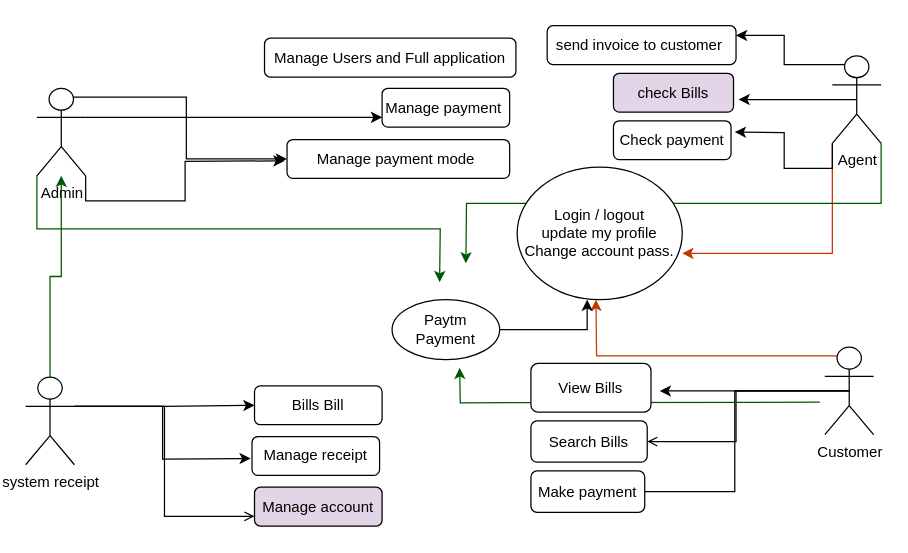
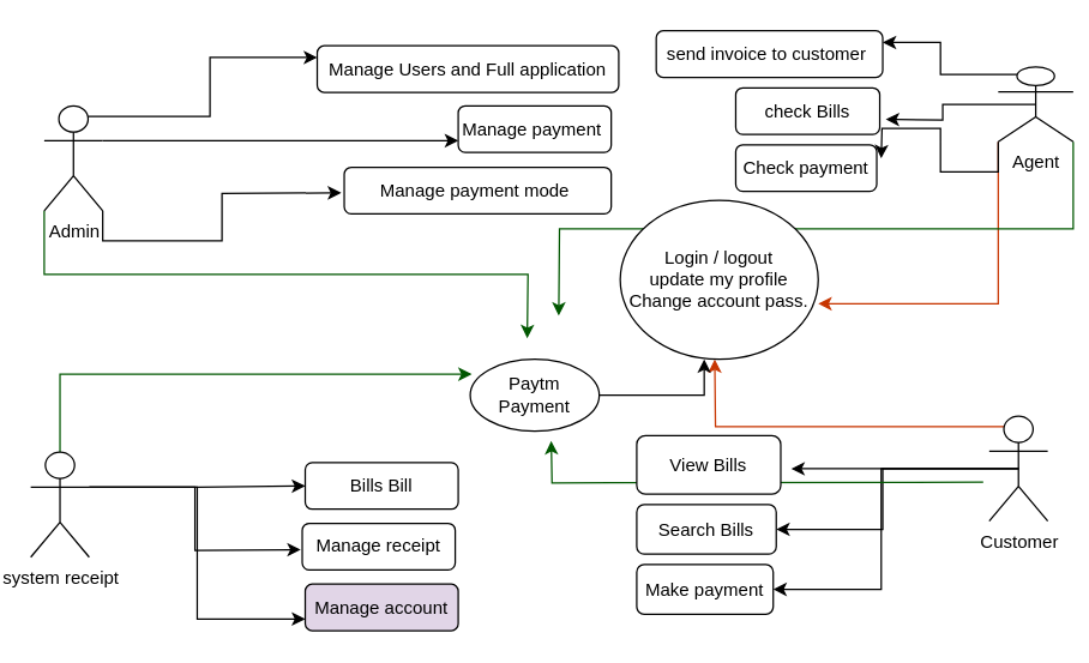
  <mxCell id="0" />
  <mxCell id="1" parent="0" />
  <mxCell id="2" style="edgeStyle=orthogonalEdgeStyle;rounded=0;orthogonalLoop=1;jettySize=auto;html=1;exitX=1;exitY=0.333;exitDx=0;exitDy=0;exitPerimeter=0;entryX=0;entryY=0.75;entryDx=0;entryDy=0;" edge="1" parent="1" source="6" target="37"><mxGeometry relative="1" as="geometry" /></mxCell>
- <mxCell id="3" style="edgeStyle=orthogonalEdgeStyle;rounded=0;orthogonalLoop=1;jettySize=auto;html=1;exitX=0.75;exitY=0.1;exitDx=0;exitDy=0;exitPerimeter=0;" edge="1" parent="1" source="6" target="38"><mxGeometry relative="1" as="geometry" /></mxCell>
+ <mxCell id="3" style="edgeStyle=orthogonalEdgeStyle;rounded=0;orthogonalLoop=1;jettySize=auto;html=1;exitX=0.75;exitY=0.1;exitDx=0;exitDy=0;exitPerimeter=0;entryX=0;entryY=0.25;entryDx=0;entryDy=0;" edge="1" parent="1" source="6" target="36"><mxGeometry relative="1" as="geometry" /></mxCell>
  <mxCell id="4" style="edgeStyle=orthogonalEdgeStyle;rounded=0;orthogonalLoop=1;jettySize=auto;html=1;exitX=1;exitY=1;exitDx=0;exitDy=0;exitPerimeter=0;" edge="1" parent="1" source="6"><mxGeometry relative="1" as="geometry"><mxPoint x="227" y="128" as="targetPoint" /></mxGeometry></mxCell>
  <mxCell id="5" style="edgeStyle=orthogonalEdgeStyle;rounded=0;orthogonalLoop=1;jettySize=auto;html=1;exitX=0;exitY=1;exitDx=0;exitDy=0;exitPerimeter=0;fillColor=#008a00;strokeColor=#005700;" edge="1" parent="1" source="6"><mxGeometry relative="1" as="geometry"><mxPoint x="351" y="225" as="targetPoint" /></mxGeometry></mxCell>
  <mxCell id="6" value="Admin" style="shape=umlActor;verticalLabelPosition=bottom;verticalAlign=top;html=1;outlineConnect=0;" vertex="1" parent="1"><mxGeometry x="29" y="70" width="39" height="70" as="geometry" /></mxCell>
  <mxCell id="7" style="edgeStyle=orthogonalEdgeStyle;rounded=0;orthogonalLoop=1;jettySize=auto;html=1;exitX=0.5;exitY=0.5;exitDx=0;exitDy=0;exitPerimeter=0;" edge="1" parent="1" source="12"><mxGeometry relative="1" as="geometry"><mxPoint x="527" y="312" as="targetPoint" /></mxGeometry></mxCell>
- <mxCell id="8" style="edgeStyle=orthogonalEdgeStyle;rounded=0;orthogonalLoop=1;jettySize=auto;html=1;exitX=0.5;exitY=0.5;exitDx=0;exitDy=0;exitPerimeter=0;entryX=1;entryY=0.5;entryDx=0;entryDy=0;endArrow=open;" edge="1" parent="1" source="12" target="22"><mxGeometry relative="1" as="geometry" /></mxCell>
- <mxCell id="9" style="edgeStyle=orthogonalEdgeStyle;rounded=0;orthogonalLoop=1;jettySize=auto;html=1;exitX=0.5;exitY=0.5;exitDx=0;exitDy=0;exitPerimeter=0;entryX=1;entryY=0.5;entryDx=0;entryDy=0;endArrow=none;" edge="1" parent="1" source="12" target="21"><mxGeometry relative="1" as="geometry" /></mxCell>
+ <mxCell id="8" style="edgeStyle=orthogonalEdgeStyle;rounded=0;orthogonalLoop=1;jettySize=auto;html=1;exitX=0.5;exitY=0.5;exitDx=0;exitDy=0;exitPerimeter=0;entryX=1;entryY=0.5;entryDx=0;entryDy=0;" edge="1" parent="1" source="12" target="22"><mxGeometry relative="1" as="geometry" /></mxCell>
+ <mxCell id="9" style="edgeStyle=orthogonalEdgeStyle;rounded=0;orthogonalLoop=1;jettySize=auto;html=1;exitX=0.5;exitY=0.5;exitDx=0;exitDy=0;exitPerimeter=0;entryX=1;entryY=0.5;entryDx=0;entryDy=0;" edge="1" parent="1" source="12" target="21"><mxGeometry relative="1" as="geometry" /></mxCell>
  <mxCell id="10" style="edgeStyle=orthogonalEdgeStyle;rounded=0;orthogonalLoop=1;jettySize=auto;html=1;exitX=0.25;exitY=0.1;exitDx=0;exitDy=0;exitPerimeter=0;fillColor=#fa6800;strokeColor=#C73500;" edge="1" parent="1" source="12"><mxGeometry relative="1" as="geometry"><mxPoint x="476" y="239" as="targetPoint" /></mxGeometry></mxCell>
  <mxCell id="11" style="edgeStyle=orthogonalEdgeStyle;rounded=0;orthogonalLoop=1;jettySize=auto;html=1;fillColor=#008a00;strokeColor=#005700;" edge="1" parent="1"><mxGeometry relative="1" as="geometry"><mxPoint x="367" y="293.5" as="targetPoint" /><mxPoint x="655" y="321" as="sourcePoint" /></mxGeometry></mxCell>
  <mxCell id="12" value="Customer" style="shape=umlActor;verticalLabelPosition=bottom;verticalAlign=top;html=1;outlineConnect=0;" vertex="1" parent="1"><mxGeometry x="659" y="277" width="39" height="70" as="geometry" /></mxCell>
  <mxCell id="13" style="edgeStyle=orthogonalEdgeStyle;rounded=0;orthogonalLoop=1;jettySize=auto;html=1;exitX=0;exitY=1;exitDx=0;exitDy=0;exitPerimeter=0;entryX=1;entryY=0.651;entryDx=0;entryDy=0;entryPerimeter=0;fillColor=#fa6800;strokeColor=#C73500;" edge="1" parent="1" source="18" target="24"><mxGeometry relative="1" as="geometry" /></mxCell>
  <mxCell id="14" style="edgeStyle=orthogonalEdgeStyle;rounded=0;orthogonalLoop=1;jettySize=auto;html=1;exitX=0.25;exitY=0.1;exitDx=0;exitDy=0;exitPerimeter=0;entryX=1;entryY=0.25;entryDx=0;entryDy=0;" edge="1" parent="1" source="18" target="25"><mxGeometry relative="1" as="geometry" /></mxCell>
  <mxCell id="15" style="edgeStyle=orthogonalEdgeStyle;rounded=0;orthogonalLoop=1;jettySize=auto;html=1;exitX=0.5;exitY=0.5;exitDx=0;exitDy=0;exitPerimeter=0;" edge="1" parent="1" source="18"><mxGeometry relative="1" as="geometry"><mxPoint x="590" y="79" as="targetPoint" /></mxGeometry></mxCell>
  <mxCell id="16" style="edgeStyle=orthogonalEdgeStyle;rounded=0;orthogonalLoop=1;jettySize=auto;html=1;exitX=0;exitY=1;exitDx=0;exitDy=0;exitPerimeter=0;" edge="1" parent="1" source="18"><mxGeometry relative="1" as="geometry"><mxPoint x="587" y="105" as="targetPoint" /></mxGeometry></mxCell>
  <mxCell id="17" style="edgeStyle=orthogonalEdgeStyle;rounded=0;orthogonalLoop=1;jettySize=auto;html=1;exitX=1;exitY=1;exitDx=0;exitDy=0;exitPerimeter=0;fillColor=#008a00;strokeColor=#005700;" edge="1" parent="1" source="18"><mxGeometry relative="1" as="geometry"><mxPoint x="372" y="210" as="targetPoint" /></mxGeometry></mxCell>
- <mxCell id="18" value="Agent" style="shape=umlActor;verticalLabelPosition=bottom;verticalAlign=top;html=1;outlineConnect=0;" vertex="1" parent="1"><mxGeometry x="665" y="44" width="39" height="70" as="geometry" /></mxCell>
+ <mxCell id="18" value="Agent" style="shape=umlActor;verticalLabelPosition=bottom;verticalAlign=top;html=1;outlineConnect=0;" vertex="1" parent="1"><mxGeometry x="665" y="44" width="50" height="50" as="geometry" /></mxCell>
  <mxCell id="19" style="edgeStyle=orthogonalEdgeStyle;rounded=0;orthogonalLoop=1;jettySize=auto;html=1;exitX=1;exitY=0.5;exitDx=0;exitDy=0;entryX=0.424;entryY=1;entryDx=0;entryDy=0;entryPerimeter=0;" edge="1" parent="1" source="20" target="24"><mxGeometry relative="1" as="geometry" /></mxCell>
  <mxCell id="20" value="Paytm&lt;br&gt;Payment" style="ellipse;whiteSpace=wrap;html=1;" vertex="1" parent="1"><mxGeometry x="313" y="239" width="86" height="48" as="geometry" /></mxCell>
  <mxCell id="21" value="Make payment" style="rounded=1;whiteSpace=wrap;html=1;" vertex="1" parent="1"><mxGeometry x="424" y="376" width="91" height="33" as="geometry" /></mxCell>
  <mxCell id="22" value="Search Bills" style="rounded=1;whiteSpace=wrap;html=1;" vertex="1" parent="1"><mxGeometry x="424" y="336" width="93" height="33" as="geometry" /></mxCell>
  <mxCell id="23" value="View Bills" style="rounded=1;whiteSpace=wrap;html=1;" vertex="1" parent="1"><mxGeometry x="424" y="290" width="96" height="39" as="geometry" /></mxCell>
  <mxCell id="24" value="Login / logout&lt;br&gt;update my profile&lt;br&gt;Change account pass." style="ellipse;whiteSpace=wrap;html=1;" vertex="1" parent="1"><mxGeometry x="413" y="133" width="132" height="106" as="geometry" /></mxCell>
  <mxCell id="25" value="send invoice to customer&amp;nbsp;" style="rounded=1;whiteSpace=wrap;html=1;" vertex="1" parent="1"><mxGeometry x="437" y="20" width="151" height="31" as="geometry" /></mxCell>
- <mxCell id="26" value="check Bills" style="rounded=1;whiteSpace=wrap;html=1;fillColor=#e1d5e7;" vertex="1" parent="1"><mxGeometry x="490" y="58" width="96" height="31" as="geometry" /></mxCell>
+ <mxCell id="26" value="check Bills" style="rounded=1;whiteSpace=wrap;html=1;" vertex="1" parent="1"><mxGeometry x="490" y="58" width="96" height="31" as="geometry" /></mxCell>
  <mxCell id="27" value="Check payment" style="rounded=1;whiteSpace=wrap;html=1;" vertex="1" parent="1"><mxGeometry x="490" y="96" width="94" height="31" as="geometry" /></mxCell>
  <mxCell id="28" style="edgeStyle=orthogonalEdgeStyle;rounded=0;orthogonalLoop=1;jettySize=auto;html=1;exitX=1;exitY=0.333;exitDx=0;exitDy=0;exitPerimeter=0;entryX=0;entryY=0.5;entryDx=0;entryDy=0;" edge="1" parent="1" source="32" target="33"><mxGeometry relative="1" as="geometry" /></mxCell>
  <mxCell id="29" style="edgeStyle=orthogonalEdgeStyle;rounded=0;orthogonalLoop=1;jettySize=auto;html=1;exitX=1;exitY=0.333;exitDx=0;exitDy=0;exitPerimeter=0;" edge="1" parent="1" source="32"><mxGeometry relative="1" as="geometry"><mxPoint x="200" y="366" as="targetPoint" /></mxGeometry></mxCell>
- <mxCell id="30" style="edgeStyle=orthogonalEdgeStyle;rounded=0;orthogonalLoop=1;jettySize=auto;html=1;exitX=1;exitY=0.333;exitDx=0;exitDy=0;exitPerimeter=0;entryX=0;entryY=0.75;entryDx=0;entryDy=0;endArrow=open;" edge="1" parent="1" source="32" target="35"><mxGeometry relative="1" as="geometry" /></mxCell>
- <mxCell id="31" style="edgeStyle=orthogonalEdgeStyle;rounded=0;orthogonalLoop=1;jettySize=auto;html=1;exitX=0.5;exitY=0;exitDx=0;exitDy=0;exitPerimeter=0;fillColor=#008a00;strokeColor=#005700;" edge="1" parent="1" source="32" target="6"><mxGeometry relative="1" as="geometry" /></mxCell>
+ <mxCell id="30" style="edgeStyle=orthogonalEdgeStyle;rounded=0;orthogonalLoop=1;jettySize=auto;html=1;exitX=1;exitY=0.333;exitDx=0;exitDy=0;exitPerimeter=0;entryX=0;entryY=0.75;entryDx=0;entryDy=0;" edge="1" parent="1" source="32" target="35"><mxGeometry relative="1" as="geometry" /></mxCell>
+ <mxCell id="31" style="edgeStyle=orthogonalEdgeStyle;rounded=0;orthogonalLoop=1;jettySize=auto;html=1;exitX=0.5;exitY=0;exitDx=0;exitDy=0;exitPerimeter=0;entryX=0.012;entryY=0.208;entryDx=0;entryDy=0;entryPerimeter=0;fillColor=#008a00;strokeColor=#005700;" edge="1" parent="1" source="32" target="20"><mxGeometry relative="1" as="geometry" /></mxCell>
  <mxCell id="32" value="system receipt" style="shape=umlActor;verticalLabelPosition=bottom;verticalAlign=top;html=1;outlineConnect=0;" vertex="1" parent="1"><mxGeometry x="20" y="301" width="39" height="70" as="geometry" /></mxCell>
  <mxCell id="33" value="Bills Bill" style="rounded=1;whiteSpace=wrap;html=1;" vertex="1" parent="1"><mxGeometry x="203" y="308" width="102" height="31" as="geometry" /></mxCell>
  <mxCell id="34" value="Manage receipt" style="rounded=1;whiteSpace=wrap;html=1;" vertex="1" parent="1"><mxGeometry x="201" y="348.5" width="102" height="31" as="geometry" /></mxCell>
  <mxCell id="35" value="Manage account" style="rounded=1;whiteSpace=wrap;html=1;fillColor=#e1d5e7;" vertex="1" parent="1"><mxGeometry x="203" y="389" width="102" height="31" as="geometry" /></mxCell>
  <mxCell id="36" value="Manage Users and Full application" style="rounded=1;whiteSpace=wrap;html=1;" vertex="1" parent="1"><mxGeometry x="211" y="30" width="201" height="31" as="geometry" /></mxCell>
  <mxCell id="37" value="Manage payment&amp;nbsp;" style="rounded=1;whiteSpace=wrap;html=1;" vertex="1" parent="1"><mxGeometry x="305" y="70" width="102" height="31" as="geometry" /></mxCell>
  <mxCell id="38" value="Manage payment mode&amp;nbsp;" style="rounded=1;whiteSpace=wrap;html=1;" vertex="1" parent="1"><mxGeometry x="229" y="111" width="178" height="31" as="geometry" /></mxCell>
